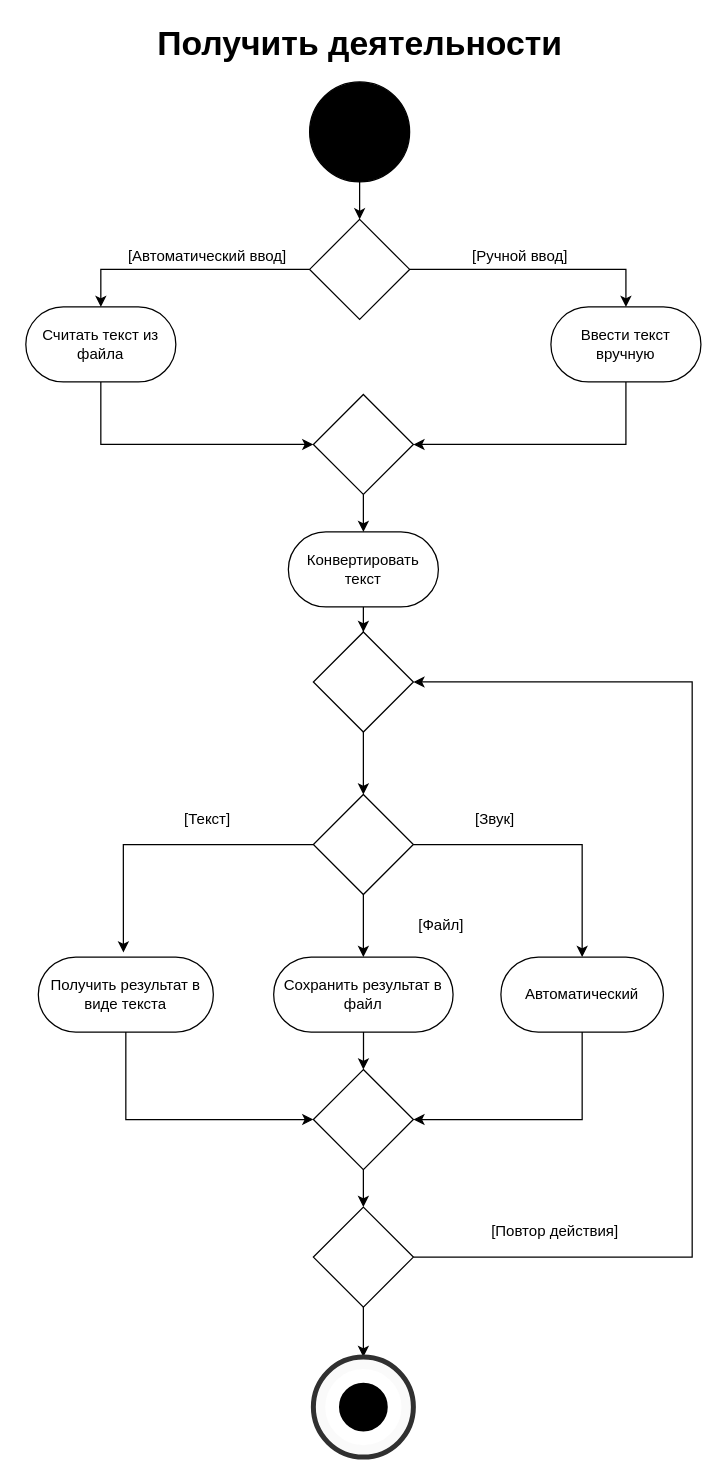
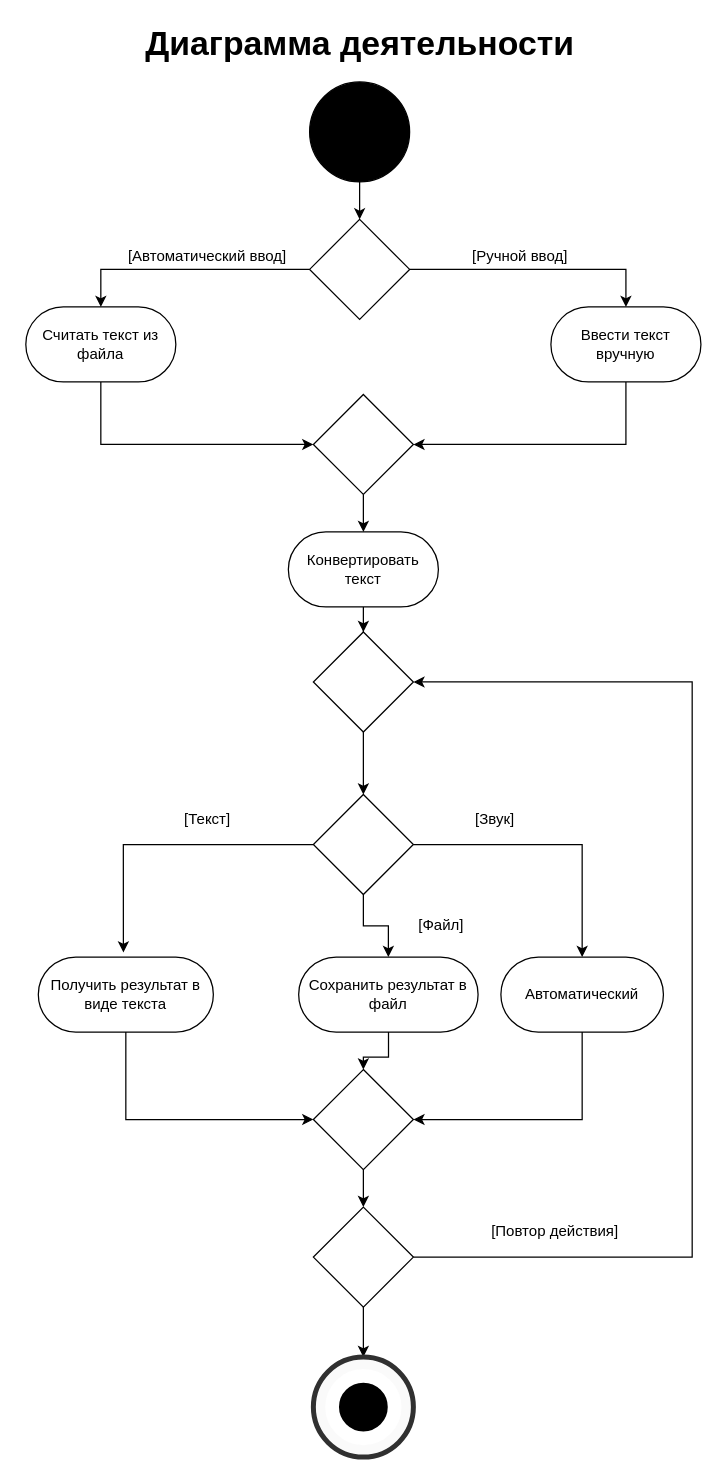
  <mxCell id="0" />
  <mxCell id="1" parent="0" />
  <mxCell id="2" style="edgeStyle=orthogonalEdgeStyle;rounded=0;orthogonalLoop=1;jettySize=auto;html=1;entryX=0.5;entryY=0;entryDx=0;entryDy=0;" edge="1" parent="1" source="3" target="6"><mxGeometry relative="1" as="geometry" /></mxCell>
  <mxCell id="3" value="" style="ellipse;whiteSpace=wrap;html=1;aspect=fixed;fillColor=#000000;" vertex="1" parent="1"><mxGeometry x="247" y="65" width="80" height="80" as="geometry" /></mxCell>
  <mxCell id="4" style="edgeStyle=orthogonalEdgeStyle;rounded=0;orthogonalLoop=1;jettySize=auto;html=1;entryX=0.5;entryY=0;entryDx=0;entryDy=0;" edge="1" parent="1" source="6" target="8"><mxGeometry relative="1" as="geometry" /></mxCell>
  <mxCell id="5" style="edgeStyle=orthogonalEdgeStyle;rounded=0;orthogonalLoop=1;jettySize=auto;html=1;exitX=1;exitY=0.5;exitDx=0;exitDy=0;entryX=0.5;entryY=0;entryDx=0;entryDy=0;" edge="1" parent="1" source="6" target="10"><mxGeometry relative="1" as="geometry" /></mxCell>
  <mxCell id="6" value="" style="rhombus;whiteSpace=wrap;html=1;fillColor=#FFFFFF;" vertex="1" parent="1"><mxGeometry x="247" y="175" width="80" height="80" as="geometry" /></mxCell>
  <mxCell id="7" style="edgeStyle=orthogonalEdgeStyle;rounded=0;orthogonalLoop=1;jettySize=auto;html=1;exitX=0.5;exitY=1;exitDx=0;exitDy=0;entryX=0;entryY=0.5;entryDx=0;entryDy=0;" edge="1" parent="1" source="8" target="12"><mxGeometry relative="1" as="geometry" /></mxCell>
  <mxCell id="8" value="Считать текст из файла" style="rounded=1;whiteSpace=wrap;html=1;fillColor=#FFFFFF;arcSize=50;" vertex="1" parent="1"><mxGeometry x="20" y="245" width="120" height="60" as="geometry" /></mxCell>
  <mxCell id="9" style="edgeStyle=orthogonalEdgeStyle;rounded=0;orthogonalLoop=1;jettySize=auto;html=1;entryX=1;entryY=0.5;entryDx=0;entryDy=0;exitX=0.5;exitY=1;exitDx=0;exitDy=0;" edge="1" parent="1" source="10" target="12"><mxGeometry relative="1" as="geometry" /></mxCell>
  <mxCell id="10" value="Ввести текст вручную" style="rounded=1;whiteSpace=wrap;html=1;fillColor=#FFFFFF;arcSize=50;" vertex="1" parent="1"><mxGeometry x="440" y="245" width="120" height="60" as="geometry" /></mxCell>
  <mxCell id="11" style="edgeStyle=orthogonalEdgeStyle;rounded=0;orthogonalLoop=1;jettySize=auto;html=1;entryX=0.5;entryY=0;entryDx=0;entryDy=0;" edge="1" parent="1" source="12" target="16"><mxGeometry relative="1" as="geometry" /></mxCell>
  <mxCell id="12" value="" style="rhombus;whiteSpace=wrap;html=1;fillColor=#FFFFFF;" vertex="1" parent="1"><mxGeometry x="250" y="315" width="80" height="80" as="geometry" /></mxCell>
  <mxCell id="13" value="[Автоматический ввод]" style="text;html=1;align=center;verticalAlign=middle;resizable=0;points=[];autosize=1;strokeColor=none;fillColor=none;" vertex="1" parent="1"><mxGeometry x="90" y="195" width="150" height="20" as="geometry" /></mxCell>
  <mxCell id="14" value="[Ручной ввод]" style="text;html=1;align=center;verticalAlign=middle;resizable=0;points=[];autosize=1;strokeColor=none;fillColor=none;" vertex="1" parent="1"><mxGeometry x="370" y="195" width="90" height="20" as="geometry" /></mxCell>
  <mxCell id="15" style="edgeStyle=orthogonalEdgeStyle;rounded=0;orthogonalLoop=1;jettySize=auto;html=1;entryX=0.5;entryY=0;entryDx=0;entryDy=0;" edge="1" parent="1" source="16" target="18"><mxGeometry relative="1" as="geometry" /></mxCell>
  <mxCell id="16" value="Конвертировать текст" style="rounded=1;whiteSpace=wrap;html=1;fillColor=#FFFFFF;arcSize=50;" vertex="1" parent="1"><mxGeometry x="230" y="425" width="120" height="60" as="geometry" /></mxCell>
  <mxCell id="17" style="edgeStyle=orthogonalEdgeStyle;rounded=0;orthogonalLoop=1;jettySize=auto;html=1;" edge="1" parent="1" source="18" target="22"><mxGeometry relative="1" as="geometry" /></mxCell>
  <mxCell id="18" value="" style="rhombus;whiteSpace=wrap;html=1;fillColor=#FFFFFF;" vertex="1" parent="1"><mxGeometry x="250" y="505" width="80" height="80" as="geometry" /></mxCell>
  <mxCell id="19" style="edgeStyle=orthogonalEdgeStyle;rounded=0;orthogonalLoop=1;jettySize=auto;html=1;entryX=0.486;entryY=-0.061;entryDx=0;entryDy=0;entryPerimeter=0;" edge="1" parent="1" source="22" target="24"><mxGeometry relative="1" as="geometry" /></mxCell>
  <mxCell id="20" style="edgeStyle=orthogonalEdgeStyle;rounded=0;orthogonalLoop=1;jettySize=auto;html=1;entryX=0.5;entryY=0;entryDx=0;entryDy=0;" edge="1" parent="1" source="22" target="26"><mxGeometry relative="1" as="geometry" /></mxCell>
  <mxCell id="21" style="edgeStyle=orthogonalEdgeStyle;rounded=0;orthogonalLoop=1;jettySize=auto;html=1;entryX=0.5;entryY=0;entryDx=0;entryDy=0;" edge="1" parent="1" source="22" target="28"><mxGeometry relative="1" as="geometry" /></mxCell>
  <mxCell id="22" value="" style="rhombus;whiteSpace=wrap;html=1;fillColor=#FFFFFF;" vertex="1" parent="1"><mxGeometry x="250" y="635" width="80" height="80" as="geometry" /></mxCell>
  <mxCell id="23" style="edgeStyle=orthogonalEdgeStyle;rounded=0;orthogonalLoop=1;jettySize=auto;html=1;entryX=0;entryY=0.5;entryDx=0;entryDy=0;exitX=0.5;exitY=1;exitDx=0;exitDy=0;" edge="1" parent="1" source="24" target="30"><mxGeometry relative="1" as="geometry" /></mxCell>
  <mxCell id="24" value="Получить результат в виде текста" style="rounded=1;whiteSpace=wrap;html=1;fillColor=#FFFFFF;arcSize=50;" vertex="1" parent="1"><mxGeometry x="30" y="765" width="140" height="60" as="geometry" /></mxCell>
  <mxCell id="25" style="edgeStyle=orthogonalEdgeStyle;rounded=0;orthogonalLoop=1;jettySize=auto;html=1;entryX=0.5;entryY=0;entryDx=0;entryDy=0;" edge="1" parent="1" source="26" target="30"><mxGeometry relative="1" as="geometry" /></mxCell>
- <mxCell id="26" value="Сохранить результат в файл" style="rounded=1;whiteSpace=wrap;html=1;fillColor=#FFFFFF;arcSize=50;" vertex="1" parent="1"><mxGeometry x="218.25" y="765" width="143.5" height="60" as="geometry" /></mxCell>
+ <mxCell id="26" value="Сохранить результат в файл" style="rounded=1;whiteSpace=wrap;html=1;fillColor=#FFFFFF;arcSize=50;" vertex="1" parent="1"><mxGeometry x="238.25" y="765" width="143.5" height="60" as="geometry" /></mxCell>
  <mxCell id="27" style="edgeStyle=orthogonalEdgeStyle;rounded=0;orthogonalLoop=1;jettySize=auto;html=1;entryX=1;entryY=0.5;entryDx=0;entryDy=0;exitX=0.5;exitY=1;exitDx=0;exitDy=0;" edge="1" parent="1" source="28" target="30"><mxGeometry relative="1" as="geometry" /></mxCell>
  <mxCell id="28" value="Автоматический" style="rounded=1;whiteSpace=wrap;html=1;fillColor=#FFFFFF;arcSize=50;" vertex="1" parent="1"><mxGeometry x="400" y="765" width="130" height="60" as="geometry" /></mxCell>
  <mxCell id="29" style="edgeStyle=orthogonalEdgeStyle;rounded=0;orthogonalLoop=1;jettySize=auto;html=1;entryX=0.5;entryY=0;entryDx=0;entryDy=0;" edge="1" parent="1" source="30" target="33"><mxGeometry relative="1" as="geometry" /></mxCell>
  <mxCell id="30" value="" style="rhombus;whiteSpace=wrap;html=1;fillColor=#FFFFFF;" vertex="1" parent="1"><mxGeometry x="250" y="855" width="80" height="80" as="geometry" /></mxCell>
  <mxCell id="31" style="edgeStyle=orthogonalEdgeStyle;rounded=0;orthogonalLoop=1;jettySize=auto;html=1;entryX=1;entryY=0.5;entryDx=0;entryDy=0;exitX=1;exitY=0.5;exitDx=0;exitDy=0;" edge="1" parent="1" source="33" target="18"><mxGeometry relative="1" as="geometry"><Array as="points"><mxPoint x="553" y="1005" /><mxPoint x="553" y="545" /></Array></mxGeometry></mxCell>
  <mxCell id="32" style="edgeStyle=orthogonalEdgeStyle;rounded=0;orthogonalLoop=1;jettySize=auto;html=1;entryX=0.5;entryY=0;entryDx=0;entryDy=0;" edge="1" parent="1" source="33" target="38"><mxGeometry relative="1" as="geometry" /></mxCell>
  <mxCell id="33" value="" style="rhombus;whiteSpace=wrap;html=1;fillColor=#FFFFFF;" vertex="1" parent="1"><mxGeometry x="250" y="965" width="80" height="80" as="geometry" /></mxCell>
  <mxCell id="34" value="[Текст]" style="text;html=1;align=center;verticalAlign=middle;resizable=0;points=[];autosize=1;strokeColor=none;fillColor=none;" vertex="1" parent="1"><mxGeometry x="140" y="645" width="50" height="20" as="geometry" /></mxCell>
  <mxCell id="35" value="[Звук]" style="text;html=1;align=center;verticalAlign=middle;resizable=0;points=[];autosize=1;strokeColor=none;fillColor=none;" vertex="1" parent="1"><mxGeometry x="370" y="645" width="50" height="20" as="geometry" /></mxCell>
  <mxCell id="36" value="[Файл]" style="text;html=1;align=center;verticalAlign=middle;resizable=0;points=[];autosize=1;strokeColor=none;fillColor=none;" vertex="1" parent="1"><mxGeometry x="327" y="730" width="50" height="20" as="geometry" /></mxCell>
  <mxCell id="37" value="[Повтор действия]" style="text;html=1;align=center;verticalAlign=middle;resizable=0;points=[];autosize=1;strokeColor=none;fillColor=none;" vertex="1" parent="1"><mxGeometry x="383" y="975" width="120" height="20" as="geometry" /></mxCell>
  <mxCell id="38" value="" style="ellipse;whiteSpace=wrap;html=1;aspect=fixed;strokeColor=#303030;strokeWidth=4;fillColor=#FAFAFA;" vertex="1" parent="1"><mxGeometry x="250" y="1085" width="80" height="80" as="geometry" /></mxCell>
  <mxCell id="39" value="" style="ellipse;whiteSpace=wrap;html=1;aspect=fixed;fillColor=#000000;strokeWidth=11;strokeColor=#FFFFFF;" vertex="1" parent="1"><mxGeometry x="265" y="1100" width="50" height="50" as="geometry" /></mxCell>
- <mxCell id="40" value="&lt;font style=&quot;font-size: 27px&quot;&gt;&lt;strong&gt;Получить деятельности&lt;/strong&gt;&lt;/font&gt;" style="text;html=1;align=center;verticalAlign=middle;resizable=0;points=[];autosize=1;strokeColor=none;fillColor=none;" vertex="1" parent="1"><mxGeometry x="107" y="20" width="360" height="30" as="geometry" /></mxCell>
+ <mxCell id="40" value="&lt;font style=&quot;font-size: 27px&quot;&gt;&lt;strong&gt;Диаграмма деятельности&lt;/strong&gt;&lt;/font&gt;" style="text;html=1;align=center;verticalAlign=middle;resizable=0;points=[];autosize=1;strokeColor=none;fillColor=none;" vertex="1" parent="1"><mxGeometry x="107" y="20" width="360" height="30" as="geometry" /></mxCell>
